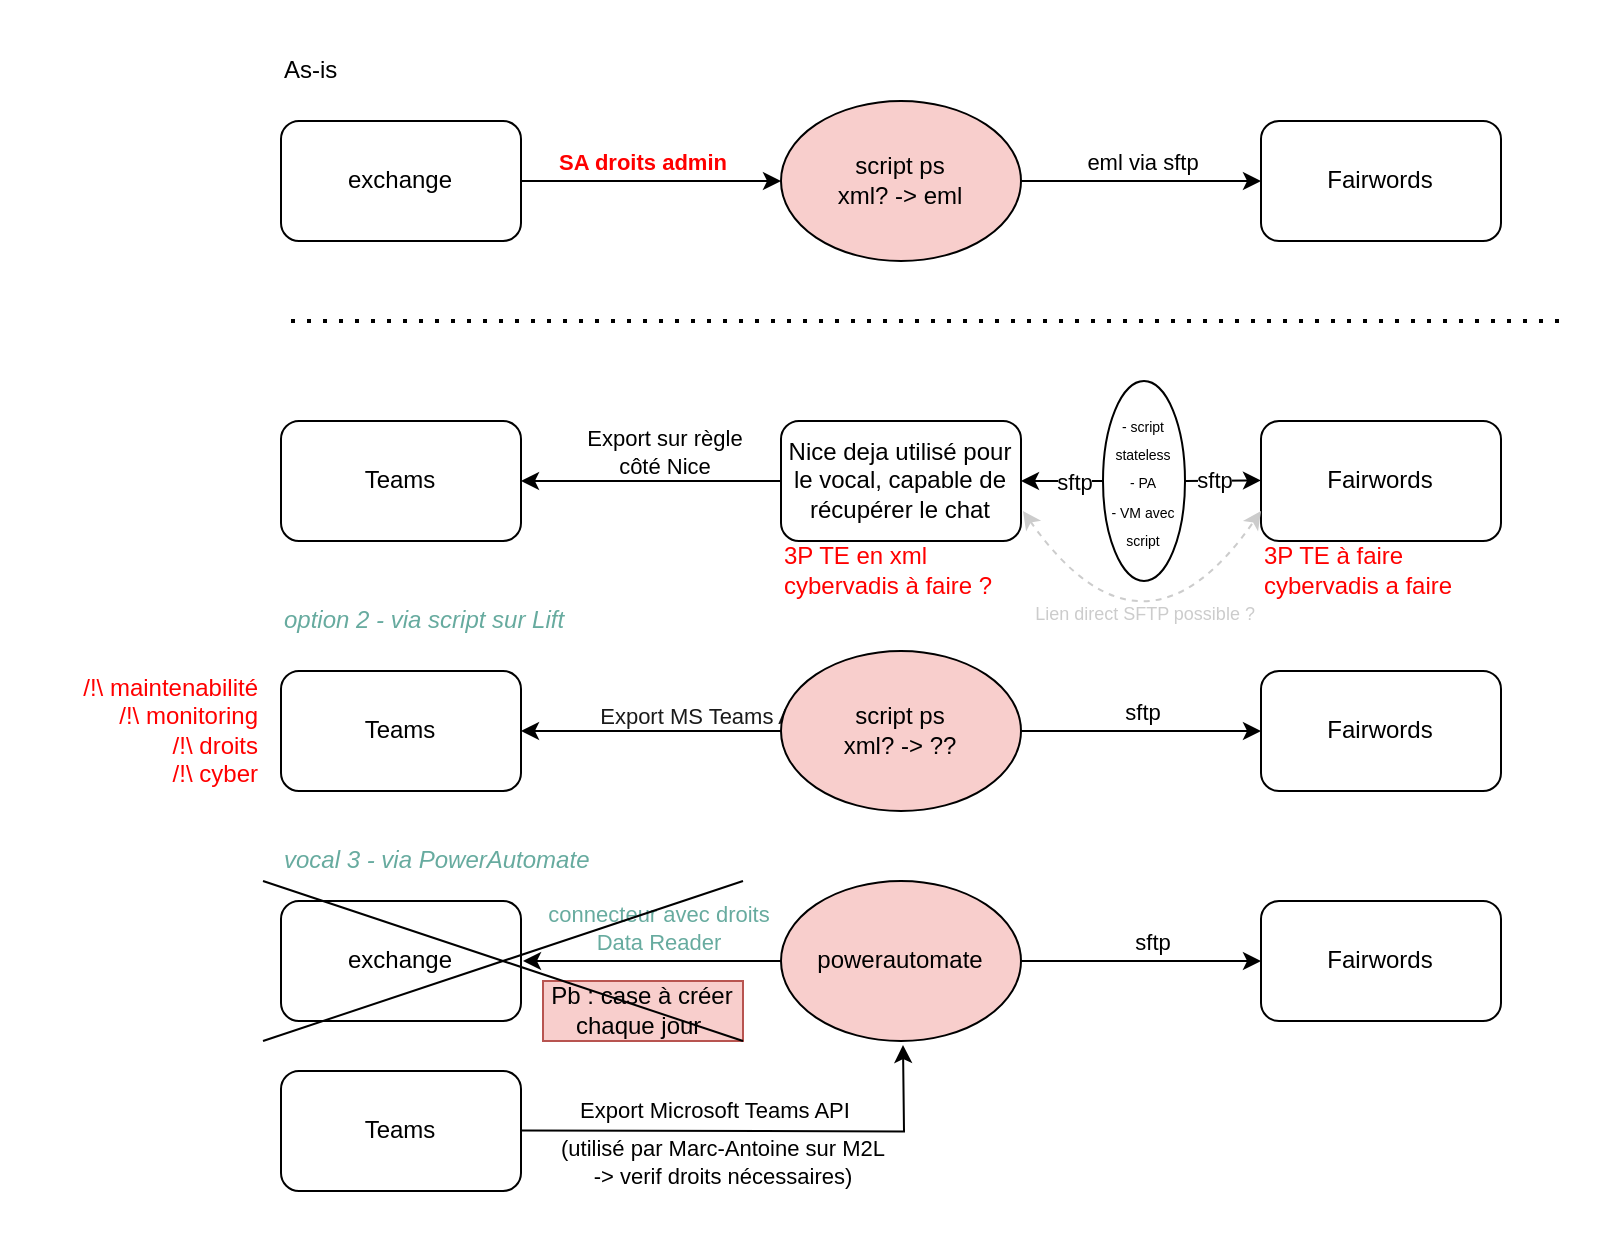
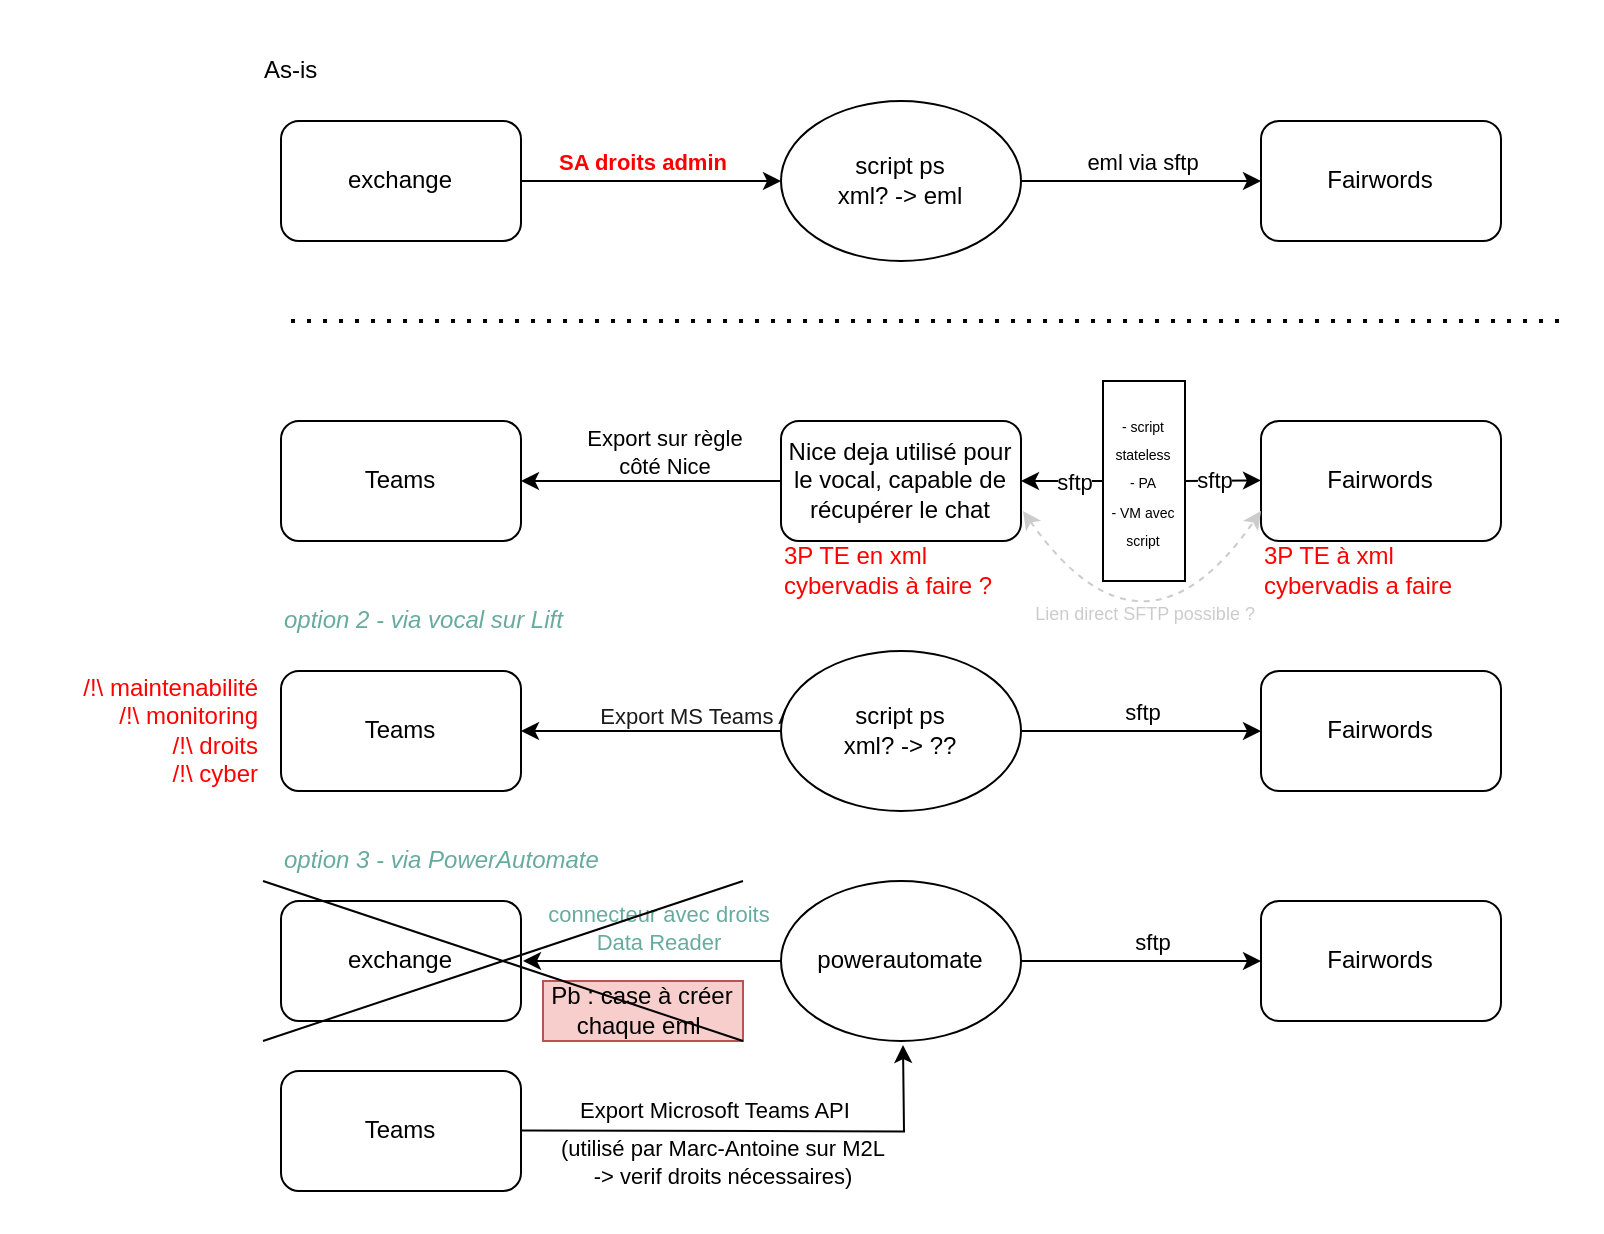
  <mxCell id="0" />
  <mxCell id="1" parent="0" />
  <mxCell id="2" style="edgeStyle=orthogonalEdgeStyle;rounded=0;orthogonalLoop=1;jettySize=auto;html=1;exitX=1;exitY=0.5;exitDx=0;exitDy=0;entryX=0;entryY=0.5;entryDx=0;entryDy=0;" parent="1" source="4" target="8" edge="1"><mxGeometry relative="1" as="geometry" /></mxCell>
  <mxCell id="3" value="SA droits admin" style="edgeLabel;html=1;align=center;verticalAlign=middle;resizable=0;points=[];fontStyle=1;fontColor=#FF0000;" parent="2" vertex="1" connectable="0"><mxGeometry x="-0.25" y="1" relative="1" as="geometry"><mxPoint x="11" y="-9" as="offset" /></mxGeometry></mxCell>
  <mxCell id="4" value="exchange" style="rounded=1;whiteSpace=wrap;html=1;" parent="1" vertex="1"><mxGeometry x="140" y="60" width="120" height="60" as="geometry" /></mxCell>
  <mxCell id="5" value="Fairwords" style="rounded=1;whiteSpace=wrap;html=1;" parent="1" vertex="1"><mxGeometry x="630" y="60" width="120" height="60" as="geometry" /></mxCell>
  <mxCell id="6" style="edgeStyle=orthogonalEdgeStyle;rounded=0;orthogonalLoop=1;jettySize=auto;html=1;exitX=1;exitY=0.5;exitDx=0;exitDy=0;entryX=0;entryY=0.5;entryDx=0;entryDy=0;" parent="1" source="8" target="5" edge="1"><mxGeometry relative="1" as="geometry" /></mxCell>
  <mxCell id="7" value="eml via sftp" style="edgeLabel;html=1;align=center;verticalAlign=middle;resizable=0;points=[];" parent="6" vertex="1" connectable="0"><mxGeometry x="-0.286" relative="1" as="geometry"><mxPoint x="17" y="-10" as="offset" /></mxGeometry></mxCell>
- <mxCell id="8" value="script ps&lt;div&gt;xml? -&amp;gt; eml&lt;/div&gt;" style="ellipse;whiteSpace=wrap;html=1;fillColor=#f8cecc;" parent="1" vertex="1"><mxGeometry x="390" y="50" width="120" height="80" as="geometry" /></mxCell>
+ <mxCell id="8" value="script ps&lt;div&gt;xml? -&amp;gt; eml&lt;/div&gt;" style="ellipse;whiteSpace=wrap;html=1;" parent="1" vertex="1"><mxGeometry x="390" y="50" width="120" height="80" as="geometry" /></mxCell>
  <mxCell id="9" style="edgeStyle=orthogonalEdgeStyle;rounded=0;orthogonalLoop=1;jettySize=auto;html=1;entryX=1;entryY=0.5;entryDx=0;entryDy=0;endArrow=classic;endFill=1;exitX=0;exitY=0.5;exitDx=0;exitDy=0;" parent="1" source="13" target="11" edge="1"><mxGeometry relative="1" as="geometry"><mxPoint x="340" y="230" as="targetPoint" /><mxPoint x="361" y="260" as="sourcePoint" /></mxGeometry></mxCell>
  <mxCell id="10" value="Export sur règle&lt;div&gt;côté Nice&lt;/div&gt;" style="edgeLabel;html=1;align=center;verticalAlign=middle;resizable=0;points=[];" parent="9" vertex="1" connectable="0"><mxGeometry x="-0.333" y="-2" relative="1" as="geometry"><mxPoint x="-16" y="-13" as="offset" /></mxGeometry></mxCell>
  <mxCell id="11" value="Teams" style="rounded=1;whiteSpace=wrap;html=1;" parent="1" vertex="1"><mxGeometry x="140" y="210" width="120" height="60" as="geometry" /></mxCell>
  <mxCell id="12" value="Fairwords" style="rounded=1;whiteSpace=wrap;html=1;" parent="1" vertex="1"><mxGeometry x="630" y="210" width="120" height="60" as="geometry" /></mxCell>
  <mxCell id="13" value="Nice deja utilisé pour le vocal, capable de récupérer le chat" style="rounded=1;whiteSpace=wrap;html=1;" parent="1" vertex="1"><mxGeometry x="390" y="210" width="120" height="60" as="geometry" /></mxCell>
- <mxCell id="14" value="As-is" style="text;html=1;align=left;verticalAlign=middle;whiteSpace=wrap;rounded=0;" parent="1" vertex="1"><mxGeometry x="140" y="20" width="60" height="30" as="geometry" /></mxCell>
- <mxCell id="15" value="option 2 - via script sur Lift" style="text;html=1;align=left;verticalAlign=middle;whiteSpace=wrap;rounded=0;fontColor=#67AB9F;fontStyle=2" parent="1" vertex="1"><mxGeometry x="140" y="295" width="431" height="30" as="geometry" /></mxCell>
+ <mxCell id="14" value="As-is" style="text;html=1;align=left;verticalAlign=middle;whiteSpace=wrap;rounded=0;" parent="1" vertex="1"><mxGeometry x="130" y="20" width="60" height="30" as="geometry" /></mxCell>
+ <mxCell id="15" value="option 2 - via vocal sur Lift" style="text;html=1;align=left;verticalAlign=middle;whiteSpace=wrap;rounded=0;fontColor=#67AB9F;fontStyle=2" parent="1" vertex="1"><mxGeometry x="140" y="295" width="431" height="30" as="geometry" /></mxCell>
  <mxCell id="16" value="exchange" style="rounded=1;whiteSpace=wrap;html=1;" parent="1" vertex="1"><mxGeometry x="140" y="450" width="120" height="60" as="geometry" /></mxCell>
  <mxCell id="17" style="edgeStyle=orthogonalEdgeStyle;rounded=0;orthogonalLoop=1;jettySize=auto;html=1;exitX=0;exitY=0.5;exitDx=0;exitDy=0;" parent="1" source="23" edge="1"><mxGeometry relative="1" as="geometry"><mxPoint x="261" y="480" as="targetPoint" /></mxGeometry></mxCell>
  <mxCell id="18" value="connecteur avec droits&lt;div&gt;Data Reader&lt;/div&gt;" style="edgeLabel;html=1;align=center;verticalAlign=middle;resizable=0;points=[];fontColor=#67AB9F;" parent="17" vertex="1" connectable="0"><mxGeometry x="-0.036" y="-1" relative="1" as="geometry"><mxPoint y="-16" as="offset" /></mxGeometry></mxCell>
  <mxCell id="19" value="Fairwords" style="rounded=1;whiteSpace=wrap;html=1;" parent="1" vertex="1"><mxGeometry x="630" y="450" width="120" height="60" as="geometry" /></mxCell>
- <mxCell id="20" value="vocal 3 - via PowerAutomate" style="text;html=1;align=left;verticalAlign=middle;whiteSpace=wrap;rounded=0;fontColor=#67AB9F;fontStyle=2" parent="1" vertex="1"><mxGeometry x="140" y="415" width="220" height="30" as="geometry" /></mxCell>
+ <mxCell id="20" value="option 3 - via PowerAutomate" style="text;html=1;align=left;verticalAlign=middle;whiteSpace=wrap;rounded=0;fontColor=#67AB9F;fontStyle=2" parent="1" vertex="1"><mxGeometry x="140" y="415" width="220" height="30" as="geometry" /></mxCell>
  <mxCell id="21" style="edgeStyle=orthogonalEdgeStyle;rounded=0;orthogonalLoop=1;jettySize=auto;html=1;entryX=0;entryY=0.5;entryDx=0;entryDy=0;" parent="1" source="23" target="19" edge="1"><mxGeometry relative="1" as="geometry" /></mxCell>
  <mxCell id="22" value="sftp" style="edgeLabel;html=1;align=center;verticalAlign=middle;resizable=0;points=[];" parent="21" vertex="1" connectable="0"><mxGeometry x="-0.077" y="-3" relative="1" as="geometry"><mxPoint x="10" y="-13" as="offset" /></mxGeometry></mxCell>
- <mxCell id="23" value="powerautomate" style="ellipse;whiteSpace=wrap;html=1;fillColor=#f8cecc;" parent="1" vertex="1"><mxGeometry x="390" y="440" width="120" height="80" as="geometry" /></mxCell>
+ <mxCell id="23" value="powerautomate" style="ellipse;whiteSpace=wrap;html=1;" parent="1" vertex="1"><mxGeometry x="390" y="440" width="120" height="80" as="geometry" /></mxCell>
  <mxCell id="24" value="" style="endArrow=none;dashed=1;html=1;dashPattern=1 3;strokeWidth=2;rounded=0;" parent="1" edge="1"><mxGeometry width="50" height="50" relative="1" as="geometry"><mxPoint x="145" y="160" as="sourcePoint" /><mxPoint x="780" y="160" as="targetPoint" /></mxGeometry></mxCell>
  <mxCell id="25" value="3P TE en xml&lt;div&gt;cybervadis à faire ?&lt;/div&gt;" style="text;html=1;align=left;verticalAlign=middle;resizable=0;points=[];autosize=1;strokeColor=none;fillColor=none;fontColor=#FF0000;" parent="1" vertex="1"><mxGeometry x="390" y="265" width="130" height="40" as="geometry" /></mxCell>
- <mxCell id="26" value="&lt;div style=&quot;&quot;&gt;&lt;span style=&quot;background-color: initial;&quot;&gt;3P TE à faire&lt;/span&gt;&lt;/div&gt;&lt;div&gt;cybervadis a faire&lt;/div&gt;" style="text;html=1;align=left;verticalAlign=middle;resizable=0;points=[];autosize=1;strokeColor=none;fillColor=none;fontColor=#FF0000;" parent="1" vertex="1"><mxGeometry x="630" y="265" width="120" height="40" as="geometry" /></mxCell>
- <mxCell id="27" value="Pb : case à créer chaque jour&amp;nbsp;" style="text;html=1;align=center;verticalAlign=middle;whiteSpace=wrap;rounded=0;fillColor=#f8cecc;strokeColor=#b85450;" parent="1" vertex="1"><mxGeometry x="271" y="490" width="100" height="30" as="geometry" /></mxCell>
+ <mxCell id="26" value="&lt;div style=&quot;&quot;&gt;&lt;span style=&quot;background-color: initial;&quot;&gt;3P TE à xml&lt;/span&gt;&lt;/div&gt;&lt;div&gt;cybervadis a faire&lt;/div&gt;" style="text;html=1;align=left;verticalAlign=middle;resizable=0;points=[];autosize=1;strokeColor=none;fillColor=none;fontColor=#FF0000;" parent="1" vertex="1"><mxGeometry x="630" y="265" width="120" height="40" as="geometry" /></mxCell>
+ <mxCell id="27" value="Pb : case à créer chaque eml&amp;nbsp;" style="text;html=1;align=center;verticalAlign=middle;whiteSpace=wrap;rounded=0;fillColor=#f8cecc;strokeColor=#b85450;" parent="1" vertex="1"><mxGeometry x="271" y="490" width="100" height="30" as="geometry" /></mxCell>
  <mxCell id="28" value="Teams" style="rounded=1;whiteSpace=wrap;html=1;" parent="1" vertex="1"><mxGeometry x="140" y="535" width="120" height="60" as="geometry" /></mxCell>
  <mxCell id="29" style="edgeStyle=orthogonalEdgeStyle;rounded=0;orthogonalLoop=1;jettySize=auto;html=1;exitX=1;exitY=0.5;exitDx=0;exitDy=0;" parent="1" edge="1"><mxGeometry relative="1" as="geometry"><mxPoint x="451" y="522" as="targetPoint" /><mxPoint x="260" y="564.71" as="sourcePoint" /></mxGeometry></mxCell>
  <mxCell id="30" value="Export Microsoft Teams API" style="edgeLabel;html=1;align=center;verticalAlign=middle;resizable=0;points=[];" parent="29" vertex="1" connectable="0"><mxGeometry x="-0.333" y="-2" relative="1" as="geometry"><mxPoint x="19" y="-12" as="offset" /></mxGeometry></mxCell>
  <mxCell id="31" value="" style="endArrow=none;html=1;rounded=0;" parent="1" edge="1"><mxGeometry width="50" height="50" relative="1" as="geometry"><mxPoint x="131" y="520" as="sourcePoint" /><mxPoint x="371" y="440" as="targetPoint" /></mxGeometry></mxCell>
  <mxCell id="32" value="" style="endArrow=none;html=1;rounded=0;entryX=1;entryY=1;entryDx=0;entryDy=0;" parent="1" target="27" edge="1"><mxGeometry width="50" height="50" relative="1" as="geometry"><mxPoint x="131" y="440" as="sourcePoint" /><mxPoint x="371" y="530" as="targetPoint" /></mxGeometry></mxCell>
  <mxCell id="33" value="(utilisé par Marc-Antoine sur M2L&lt;div&gt;-&amp;gt; verif droits nécessaires)&lt;/div&gt;" style="edgeLabel;html=1;align=center;verticalAlign=middle;resizable=0;points=[];" parent="1" vertex="1" connectable="0"><mxGeometry x="360" y="580.002" as="geometry" /></mxCell>
  <mxCell id="34" style="edgeStyle=orthogonalEdgeStyle;rounded=0;orthogonalLoop=1;jettySize=auto;html=1;exitX=0;exitY=0.5;exitDx=0;exitDy=0;entryX=1;entryY=0.5;entryDx=0;entryDy=0;" parent="1" source="40" target="36" edge="1"><mxGeometry relative="1" as="geometry"><mxPoint x="271" y="380" as="targetPoint" /></mxGeometry></mxCell>
  <mxCell id="35" value="Export MS Teams API" style="edgeLabel;html=1;align=center;verticalAlign=middle;resizable=0;points=[];fontStyle=0;fontColor=#1A1A1A;" parent="34" vertex="1" connectable="0"><mxGeometry x="-0.25" y="1" relative="1" as="geometry"><mxPoint x="11" y="-9" as="offset" /></mxGeometry></mxCell>
  <mxCell id="36" value="Teams" style="rounded=1;whiteSpace=wrap;html=1;" parent="1" vertex="1"><mxGeometry x="140" y="335" width="120" height="60" as="geometry" /></mxCell>
  <mxCell id="37" value="Fairwords" style="rounded=1;whiteSpace=wrap;html=1;" parent="1" vertex="1"><mxGeometry x="630" y="335" width="120" height="60" as="geometry" /></mxCell>
  <mxCell id="38" style="edgeStyle=orthogonalEdgeStyle;rounded=0;orthogonalLoop=1;jettySize=auto;html=1;exitX=1;exitY=0.5;exitDx=0;exitDy=0;entryX=0;entryY=0.5;entryDx=0;entryDy=0;" parent="1" source="40" target="37" edge="1"><mxGeometry relative="1" as="geometry" /></mxCell>
  <mxCell id="39" value="sftp" style="edgeLabel;html=1;align=center;verticalAlign=middle;resizable=0;points=[];" parent="38" vertex="1" connectable="0"><mxGeometry x="-0.286" relative="1" as="geometry"><mxPoint x="17" y="-10" as="offset" /></mxGeometry></mxCell>
- <mxCell id="40" value="script ps&lt;div&gt;xml? -&amp;gt; ??&lt;/div&gt;" style="ellipse;whiteSpace=wrap;html=1;fillColor=#f8cecc;" parent="1" vertex="1"><mxGeometry x="390" y="325" width="120" height="80" as="geometry" /></mxCell>
+ <mxCell id="40" value="script ps&lt;div&gt;xml? -&amp;gt; ??&lt;/div&gt;" style="ellipse;whiteSpace=wrap;html=1;" parent="1" vertex="1"><mxGeometry x="390" y="325" width="120" height="80" as="geometry" /></mxCell>
  <mxCell id="41" value="/!\ maintenabilité&lt;div&gt;/!\ monitoring&lt;br&gt;&lt;div&gt;&lt;span style=&quot;background-color: initial;&quot;&gt;/!\&lt;/span&gt;&lt;span style=&quot;background-color: initial;&quot;&gt;&amp;nbsp;&lt;/span&gt;droits&lt;/div&gt;&lt;div style=&quot;&quot;&gt;&lt;span style=&quot;background-color: initial;&quot;&gt;/!\&lt;/span&gt;&lt;span style=&quot;background-color: initial;&quot;&gt;&amp;nbsp;&lt;/span&gt;cyber&lt;/div&gt;&lt;/div&gt;" style="text;html=1;align=right;verticalAlign=middle;resizable=0;points=[];autosize=1;strokeColor=none;fillColor=none;fontColor=#FF0000;" vertex="1" parent="1"><mxGeometry x="20" y="330" width="110" height="70" as="geometry" /></mxCell>
- <mxCell id="42" value="&lt;font style=&quot;font-size: 7px;&quot;&gt;- script stateless&lt;/font&gt;&lt;div&gt;&lt;font style=&quot;font-size: 7px;&quot;&gt;- PA&lt;/font&gt;&lt;/div&gt;&lt;div&gt;&lt;font style=&quot;font-size: 7px;&quot;&gt;- VM avec script&lt;/font&gt;&lt;/div&gt;" style="ellipse;whiteSpace=wrap;html=1;" vertex="1" parent="1"><mxGeometry x="551" y="190" width="41" height="100" as="geometry" /></mxCell>
+ <mxCell id="42" value="&lt;font style=&quot;font-size: 7px;&quot;&gt;- script stateless&lt;/font&gt;&lt;div&gt;&lt;font style=&quot;font-size: 7px;&quot;&gt;- PA&lt;/font&gt;&lt;/div&gt;&lt;div&gt;&lt;font style=&quot;font-size: 7px;&quot;&gt;- VM avec script&lt;/font&gt;&lt;/div&gt;" style="whiteSpace=wrap;html=1;rounded=0;" vertex="1" parent="1"><mxGeometry x="551" y="190" width="41" height="100" as="geometry" /></mxCell>
  <mxCell id="43" value="" style="endArrow=classic;html=1;rounded=0;entryX=0;entryY=0.5;entryDx=0;entryDy=0;exitX=0;exitY=0.5;exitDx=0;exitDy=0;" edge="1" parent="1" source="42"><mxGeometry width="50" height="50" relative="1" as="geometry"><mxPoint x="431" y="375" as="sourcePoint" /><mxPoint x="510" y="240" as="targetPoint" /></mxGeometry></mxCell>
  <mxCell id="44" value="sftp" style="edgeLabel;html=1;align=center;verticalAlign=middle;resizable=0;points=[];" vertex="1" connectable="0" parent="43"><mxGeometry x="-0.268" relative="1" as="geometry"><mxPoint as="offset" /></mxGeometry></mxCell>
  <mxCell id="45" value="" style="endArrow=classic;html=1;rounded=0;entryX=0;entryY=0.5;entryDx=0;entryDy=0;exitX=1;exitY=0.5;exitDx=0;exitDy=0;" edge="1" parent="1" source="42"><mxGeometry width="50" height="50" relative="1" as="geometry"><mxPoint x="589" y="239.71" as="sourcePoint" /><mxPoint x="630" y="239.71" as="targetPoint" /></mxGeometry></mxCell>
  <mxCell id="46" value="sftp" style="edgeLabel;html=1;align=center;verticalAlign=middle;resizable=0;points=[];" vertex="1" connectable="0" parent="45"><mxGeometry x="-0.225" relative="1" as="geometry"><mxPoint as="offset" /></mxGeometry></mxCell>
  <mxCell id="47" value="" style="curved=1;endArrow=classic;html=1;rounded=0;entryX=0;entryY=0.75;entryDx=0;entryDy=0;exitX=0;exitY=0.75;exitDx=0;exitDy=0;strokeColor=#CCCCCC;dashed=1;startArrow=classic;startFill=1;" edge="1" parent="1" target="12"><mxGeometry width="50" height="50" relative="1" as="geometry"><mxPoint x="511" y="255" as="sourcePoint" /><mxPoint x="431" y="390" as="targetPoint" /><Array as="points"><mxPoint x="571" y="340" /></Array></mxGeometry></mxCell>
  <mxCell id="48" value="&lt;font style=&quot;font-size: 9px;&quot;&gt;Lien direct SFTP possible ?&lt;/font&gt;" style="edgeLabel;html=1;align=center;verticalAlign=middle;resizable=0;points=[];labelBackgroundColor=none;fontColor=#CCCCCC;" vertex="1" connectable="0" parent="47"><mxGeometry x="0.44" y="12" relative="1" as="geometry"><mxPoint x="-15" y="9" as="offset" /></mxGeometry></mxCell>
